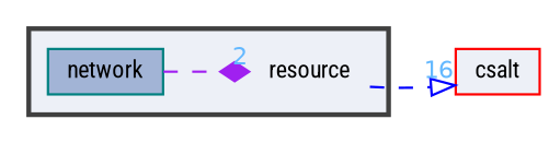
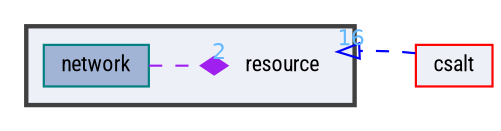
  digraph {
    compound=true
    fontname="Roboto Condensed"
    rankdir=LR
    node [color=red fontname="Roboto Condensed" fontsize=10 shape=box style=filled]
    edge [fontcolor=steelblue1 fontname="Roboto Condensed" fontsize=10 labeldistance=1.5 labelfontname=Helvetica labelfontsize=10 style=dashed]
    n1 [height=0.2 label=resource shape=plaintext width=0.4 style=""]
    n2 [color=teal fillcolor="#a2b4d6" height=0.2 label=network width=0.4]
    n3 [fillcolor="#edf0f7" height=0.2 label=csalt width=0.4]
    subgraph cluster_1 {
      bgcolor="#edf0f7"
      fontsize=10
      pencolor=grey25
      style="filled,bold"
      n1
      n2
    }
-   n1 -> n3 [arrowhead=onormal color=blue headlabel=16]
+   n3 -> n1 [arrowhead=onormal color=blue headlabel=16]
    n2 -> n1 [arrowhead=diamond color=purple headlabel=2]
  }
